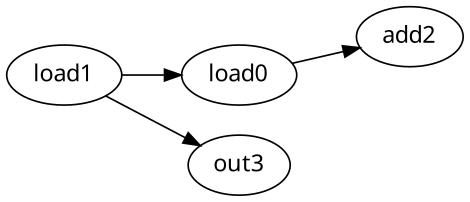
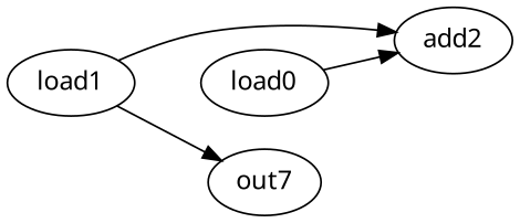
  digraph {
    fontname="Noto Sans"
    rankdir=LR
    node [fontname="Noto Sans" opcode=load]
    edge [fontname="Noto Sans" operand=0]
    add2 [opcode=add]
    load0
    load1
-   out3 [opcode=output]
+   out3 [opcode=output label=out7]
    load0 -> add2
-   load1 -> load0 [operand=1]
+   load1 -> add2 [operand=1]
    load1 -> out3
  }
